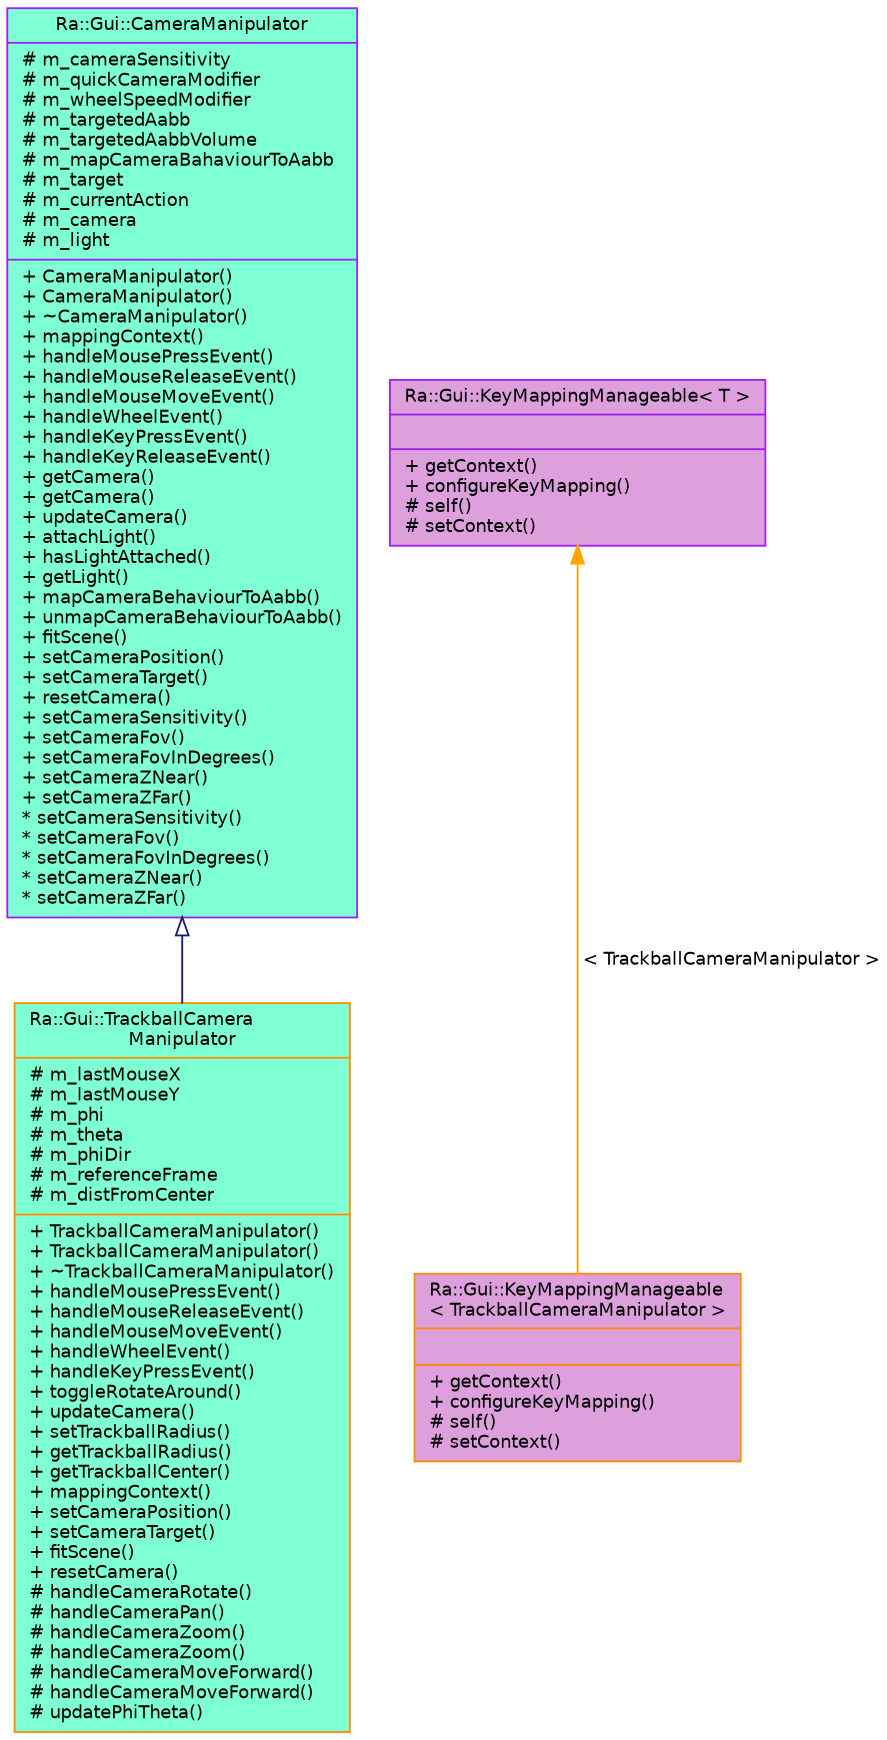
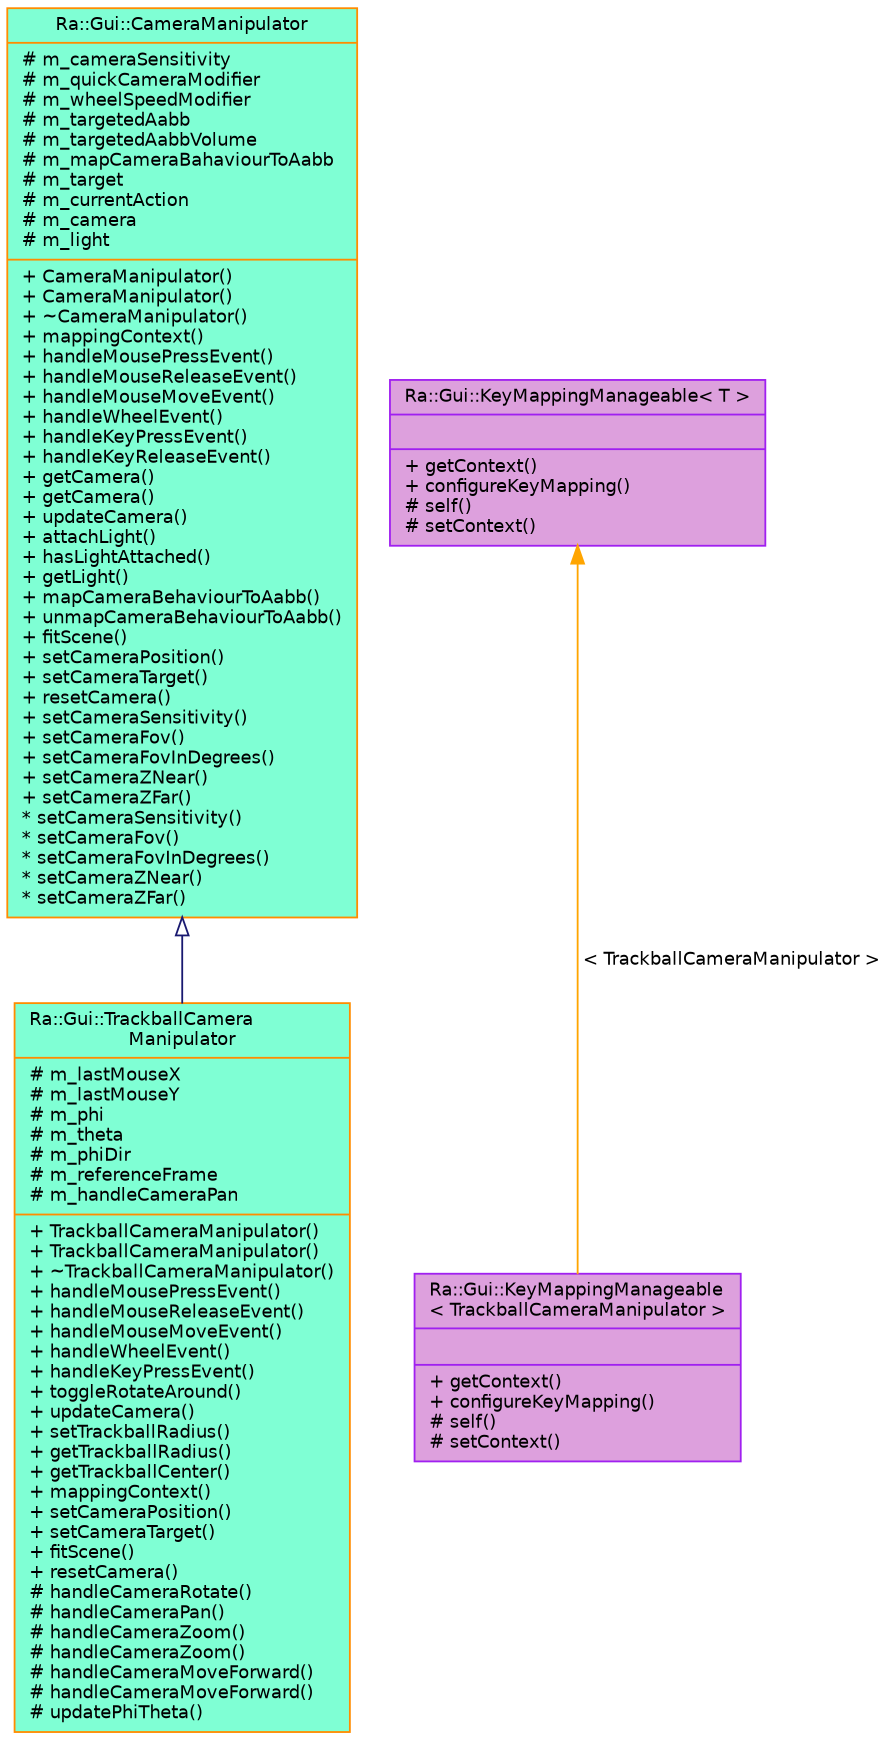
  digraph {
    node [color=darkorange fillcolor=aquamarine fontname=Helvetica fontsize=10 shape=record style=filled]
    edge [dir=back fontname=Helvetica fontsize=10 labelfontname=Helvetica labelfontsize=10 style=solid]
-   n1 [fontcolor=black height=0.2 label="{Ra::Gui::TrackballCamera\lManipulator\n|# m_lastMouseX\l# m_lastMouseY\l# m_phi\l# m_theta\l# m_phiDir\l# m_referenceFrame\l# m_distFromCenter\l|+ TrackballCameraManipulator()\l+ TrackballCameraManipulator()\l+ ~TrackballCameraManipulator()\l+ handleMousePressEvent()\l+ handleMouseReleaseEvent()\l+ handleMouseMoveEvent()\l+ handleWheelEvent()\l+ handleKeyPressEvent()\l+ toggleRotateAround()\l+ updateCamera()\l+ setTrackballRadius()\l+ getTrackballRadius()\l+ getTrackballCenter()\l+ mappingContext()\l+ setCameraPosition()\l+ setCameraTarget()\l+ fitScene()\l+ resetCamera()\l# handleCameraRotate()\l# handleCameraPan()\l# handleCameraZoom()\l# handleCameraZoom()\l# handleCameraMoveForward()\l# handleCameraMoveForward()\l# updatePhiTheta()\l}" width=0.4]
-   n2 [color=purple height=0.2 label="{Ra::Gui::CameraManipulator\n|# m_cameraSensitivity\l# m_quickCameraModifier\l# m_wheelSpeedModifier\l# m_targetedAabb\l# m_targetedAabbVolume\l# m_mapCameraBahaviourToAabb\l# m_target\l# m_currentAction\l# m_camera\l# m_light\l|+ CameraManipulator()\l+ CameraManipulator()\l+ ~CameraManipulator()\l+ mappingContext()\l+ handleMousePressEvent()\l+ handleMouseReleaseEvent()\l+ handleMouseMoveEvent()\l+ handleWheelEvent()\l+ handleKeyPressEvent()\l+ handleKeyReleaseEvent()\l+ getCamera()\l+ getCamera()\l+ updateCamera()\l+ attachLight()\l+ hasLightAttached()\l+ getLight()\l+ mapCameraBehaviourToAabb()\l+ unmapCameraBehaviourToAabb()\l+ fitScene()\l+ setCameraPosition()\l+ setCameraTarget()\l+ resetCamera()\l+ setCameraSensitivity()\l+ setCameraFov()\l+ setCameraFovInDegrees()\l+ setCameraZNear()\l+ setCameraZFar()\l* setCameraSensitivity()\l* setCameraFov()\l* setCameraFovInDegrees()\l* setCameraZNear()\l* setCameraZFar()\l}" width=0.4]
-   n3 [fillcolor=plum height=0.2 label="{Ra::Gui::KeyMappingManageable\l\< TrackballCameraManipulator \>\n||+ getContext()\l+ configureKeyMapping()\l# self()\l# setContext()\l}" width=0.4]
+   n1 [fontcolor=black height=0.2 label="{Ra::Gui::TrackballCamera\lManipulator\n|# m_lastMouseX\l# m_lastMouseY\l# m_phi\l# m_theta\l# m_phiDir\l# m_referenceFrame\l# m_handleCameraPan\l|+ TrackballCameraManipulator()\l+ TrackballCameraManipulator()\l+ ~TrackballCameraManipulator()\l+ handleMousePressEvent()\l+ handleMouseReleaseEvent()\l+ handleMouseMoveEvent()\l+ handleWheelEvent()\l+ handleKeyPressEvent()\l+ toggleRotateAround()\l+ updateCamera()\l+ setTrackballRadius()\l+ getTrackballRadius()\l+ getTrackballCenter()\l+ mappingContext()\l+ setCameraPosition()\l+ setCameraTarget()\l+ fitScene()\l+ resetCamera()\l# handleCameraRotate()\l# handleCameraPan()\l# handleCameraZoom()\l# handleCameraZoom()\l# handleCameraMoveForward()\l# handleCameraMoveForward()\l# updatePhiTheta()\l}" width=0.4]
+   n2 [height=0.2 label="{Ra::Gui::CameraManipulator\n|# m_cameraSensitivity\l# m_quickCameraModifier\l# m_wheelSpeedModifier\l# m_targetedAabb\l# m_targetedAabbVolume\l# m_mapCameraBahaviourToAabb\l# m_target\l# m_currentAction\l# m_camera\l# m_light\l|+ CameraManipulator()\l+ CameraManipulator()\l+ ~CameraManipulator()\l+ mappingContext()\l+ handleMousePressEvent()\l+ handleMouseReleaseEvent()\l+ handleMouseMoveEvent()\l+ handleWheelEvent()\l+ handleKeyPressEvent()\l+ handleKeyReleaseEvent()\l+ getCamera()\l+ getCamera()\l+ updateCamera()\l+ attachLight()\l+ hasLightAttached()\l+ getLight()\l+ mapCameraBehaviourToAabb()\l+ unmapCameraBehaviourToAabb()\l+ fitScene()\l+ setCameraPosition()\l+ setCameraTarget()\l+ resetCamera()\l+ setCameraSensitivity()\l+ setCameraFov()\l+ setCameraFovInDegrees()\l+ setCameraZNear()\l+ setCameraZFar()\l* setCameraSensitivity()\l* setCameraFov()\l* setCameraFovInDegrees()\l* setCameraZNear()\l* setCameraZFar()\l}" width=0.4]
+   n3 [color=purple fillcolor=plum height=0.2 label="{Ra::Gui::KeyMappingManageable\l\< TrackballCameraManipulator \>\n||+ getContext()\l+ configureKeyMapping()\l# self()\l# setContext()\l}" width=0.4]
    n4 [color=purple fillcolor=plum height=0.2 label="{Ra::Gui::KeyMappingManageable\< T \>\n||+ getContext()\l+ configureKeyMapping()\l# self()\l# setContext()\l}" width=0.4]
    n2 -> n1 [arrowtail=onormal color=midnightblue]
    n4 -> n3 [color=orange label=" \< TrackballCameraManipulator \>"]
  }
